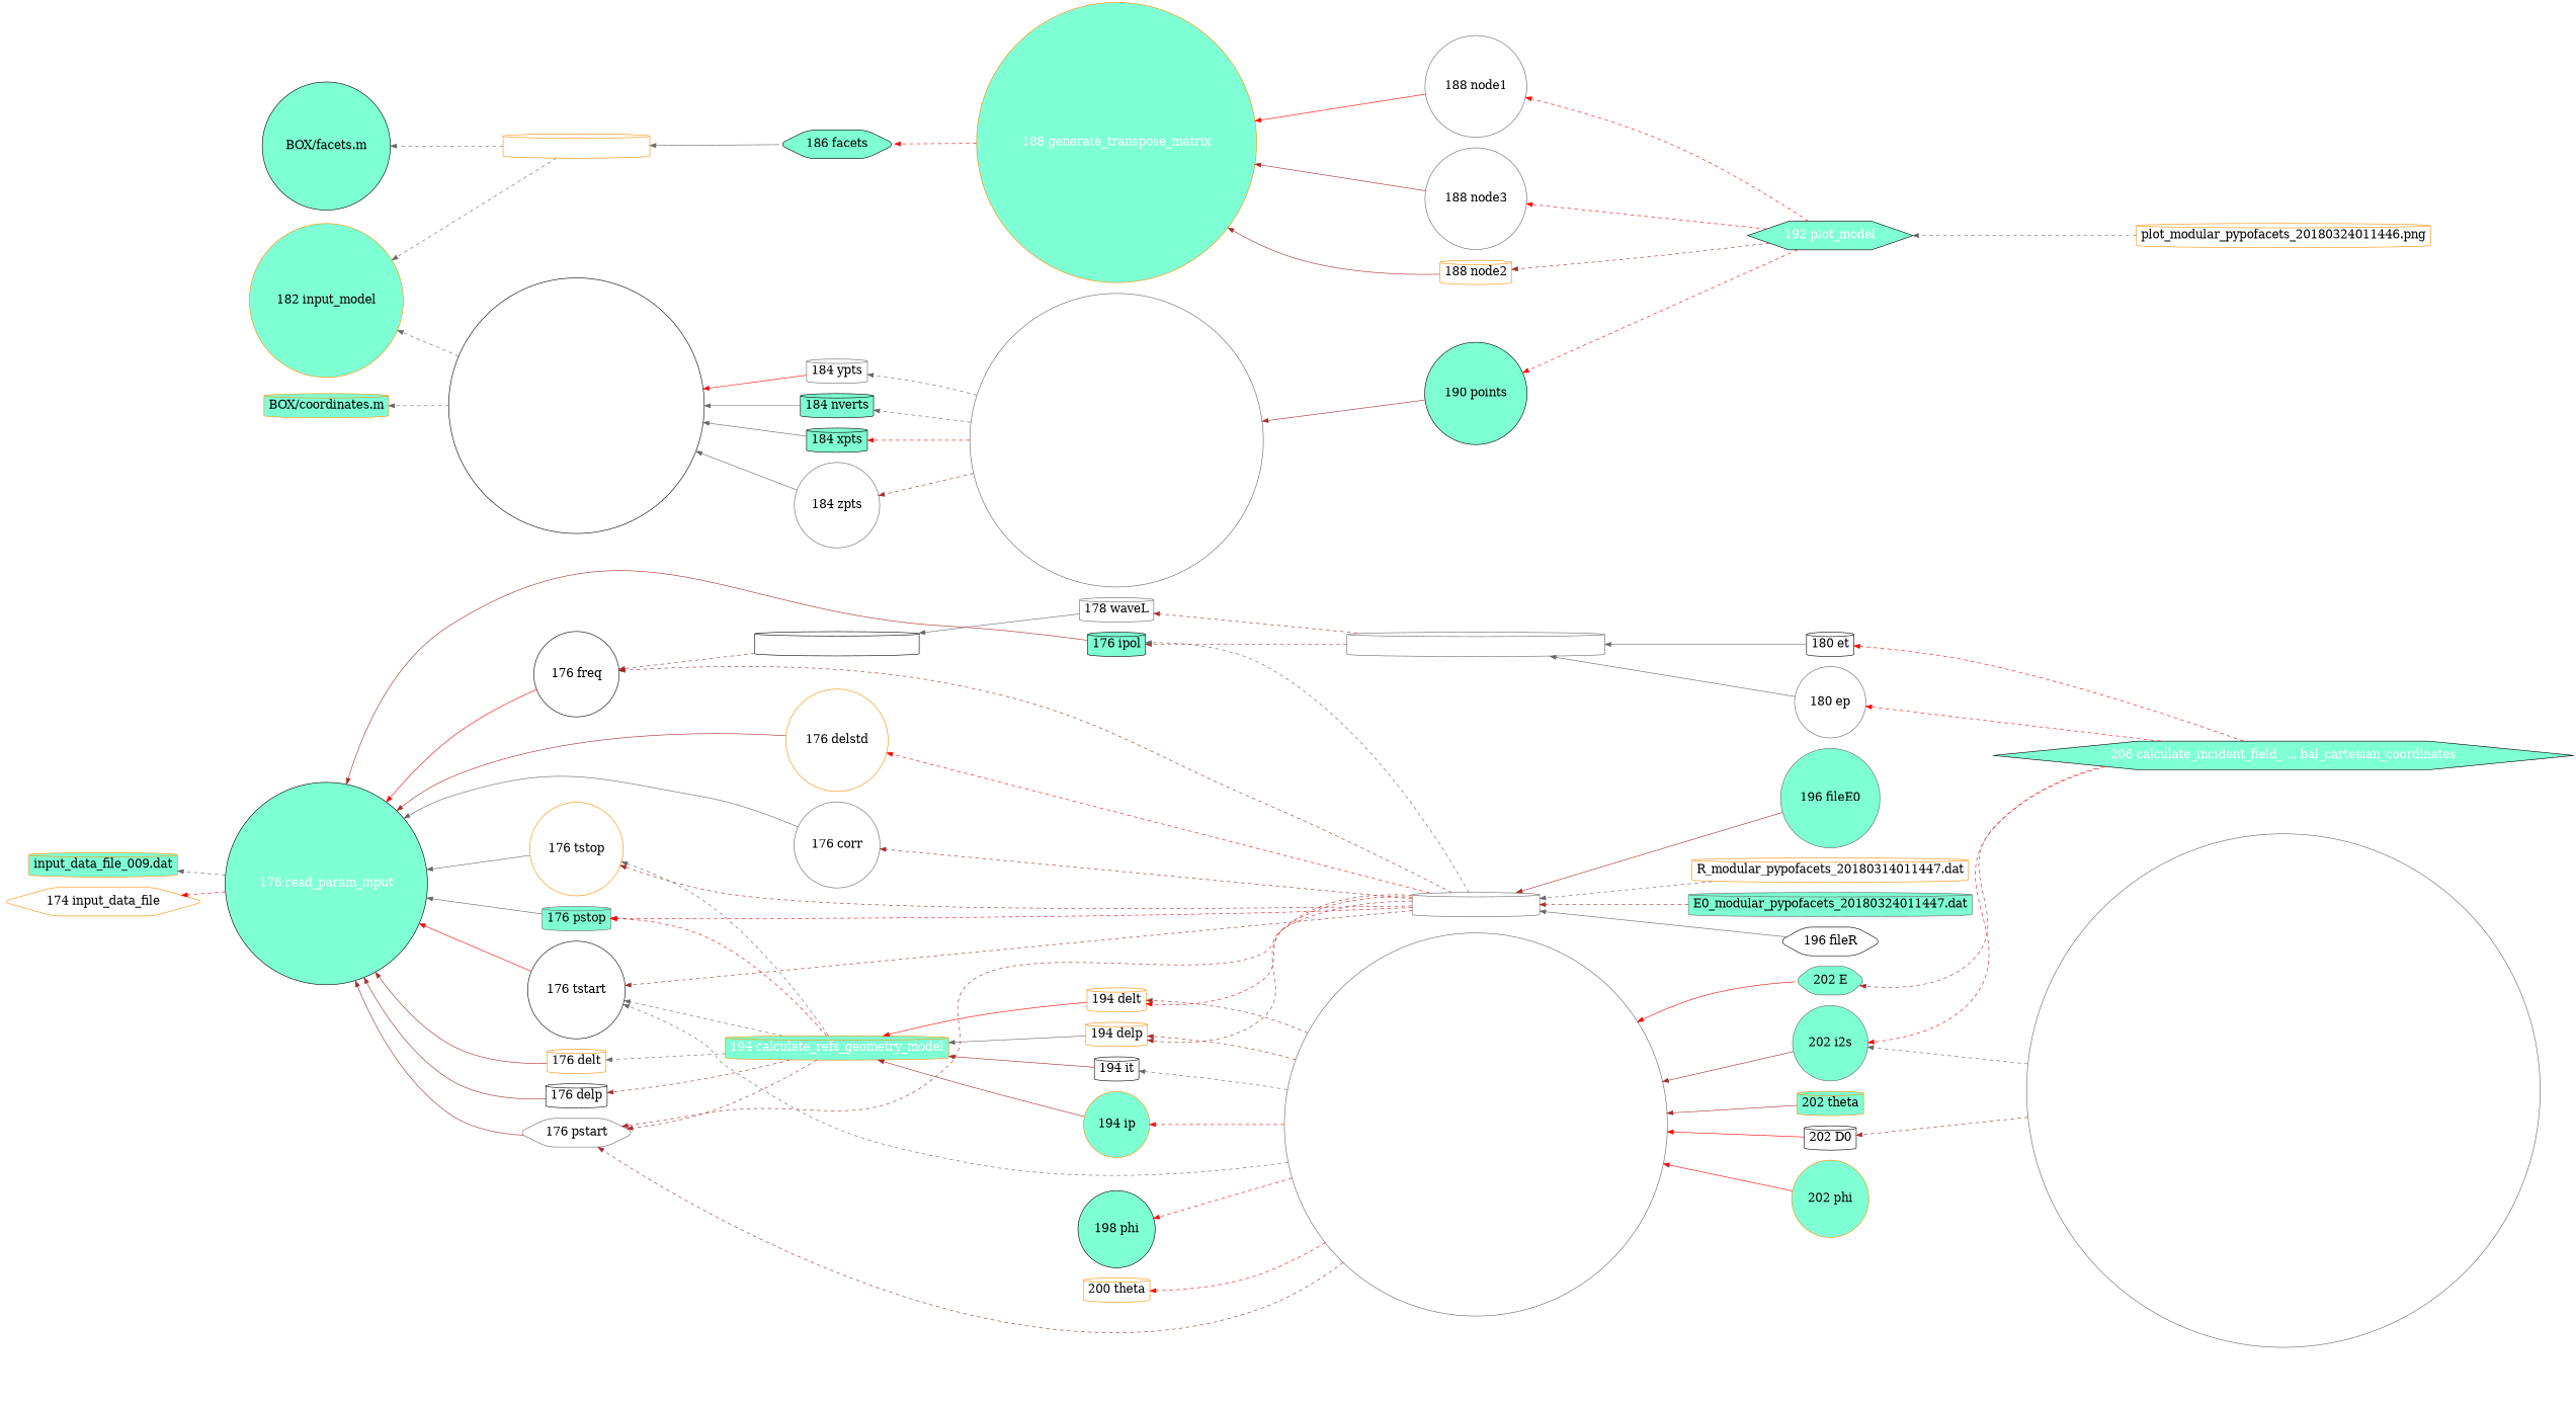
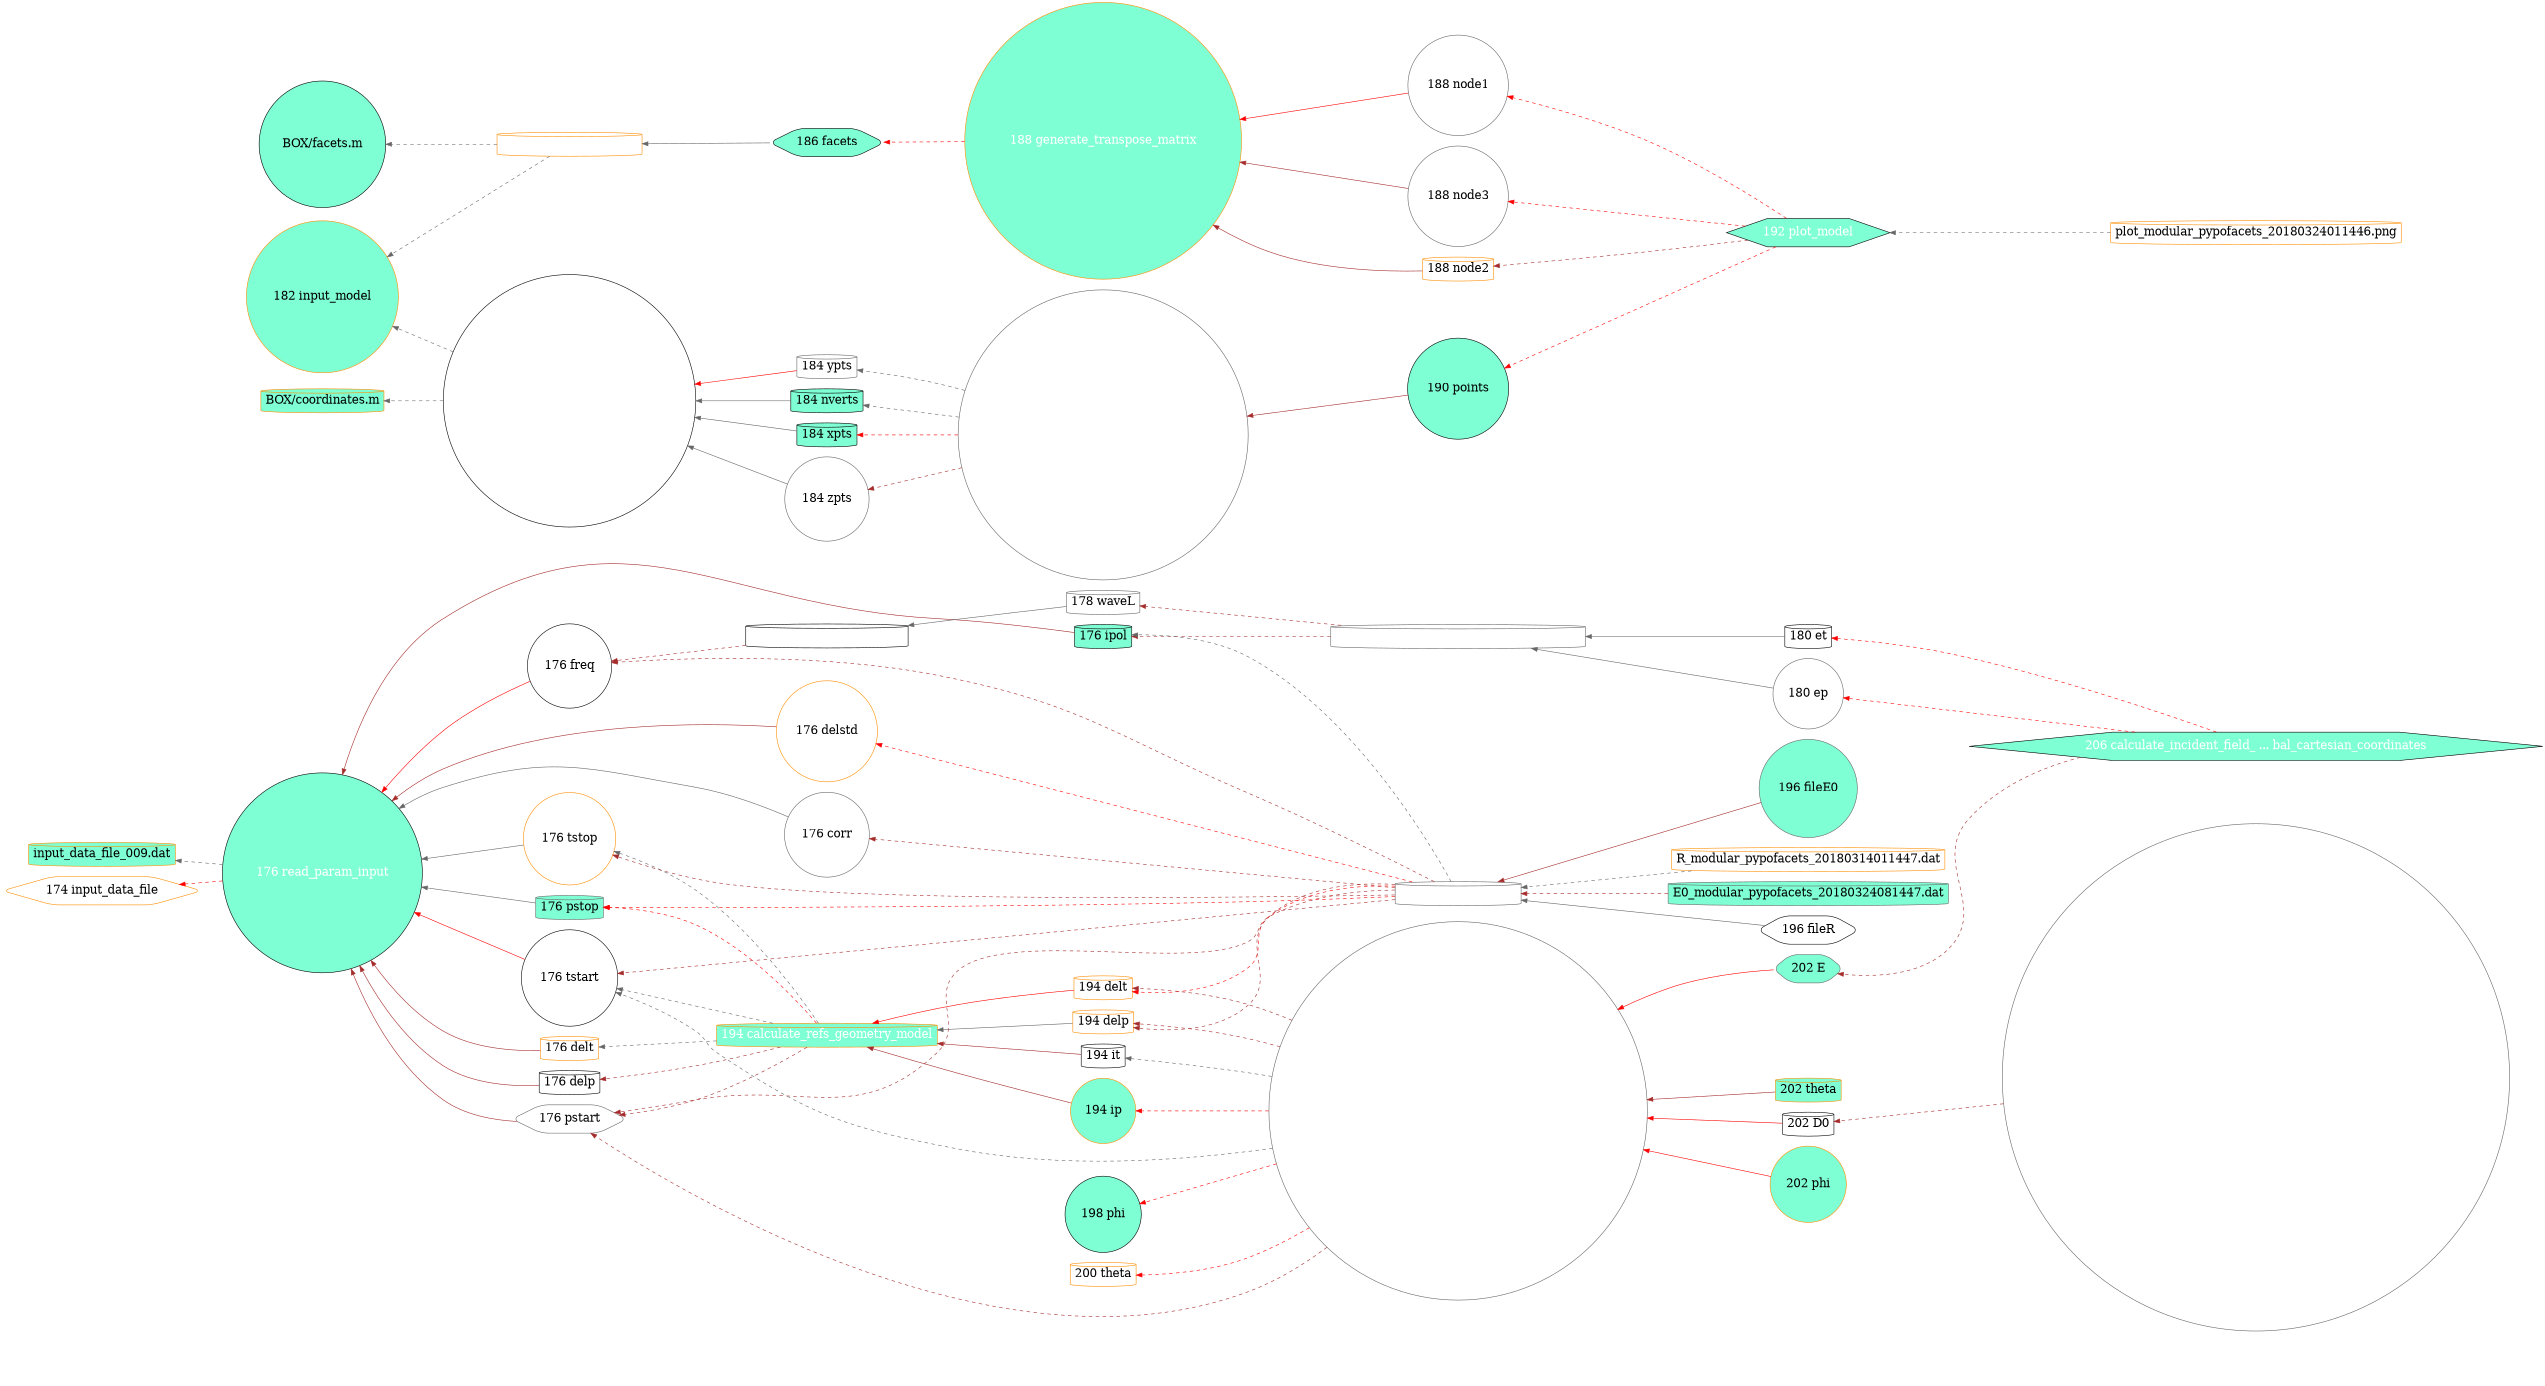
  digraph {
    rankdir=RL
    node [color=darkorange fillcolor=white fontcolor=black fontsize=20 shape=cylinder style="rounded,filled"]
    edge [color=brown style=dashed]
    n1 [fillcolor=aquamarine label="input_data_file_009.dat"]
    n2 [color=black fillcolor=aquamarine fontcolor=white label="176 read_param_input" shape=circle style=filled]
    n3 [label="174 input_data_file" shape=hexagon]
    n4 [label="176 delstd" shape=circle]
    n5 [color=black fillcolor=aquamarine label="176 ipol"]
    n6 [color=black label="176 tstart" shape=circle]
    n7 [color=gray40 label="176 pstart" shape=hexagon]
    n8 [color=black label="176 delp"]
    n9 [label="176 delt"]
    n10 [color=gray40 label="176 corr" shape=circle]
    n11 [label="176 tstop" shape=circle]
    n12 [color=black label="176 freq" shape=circle]
    n13 [color=gray40 fillcolor=aquamarine label="176 pstop"]
    n14 [color=black fontcolor=white label="178 calculate_wavelength" style=filled]
    n15 [color=gray40 label="178 waveL"]
    n16 [color=gray40 fontcolor=white label="180 calculate_incident_wave_polarization" style=filled]
    n17 [color=black label="180 et"]
    n18 [color=gray40 label="180 ep" shape=circle]
    n19 [fillcolor=aquamarine label="BOX/coordinates.m"]
    n20 [color=black fontcolor=white label="184 read_model_coordinates" shape=circle style=filled]
    n21 [fillcolor=aquamarine label="182 input_model" shape=circle]
    n22 [color=gray40 label="184 ypts"]
    n23 [color=black fillcolor=aquamarine label="184 nverts"]
    n24 [color=black fillcolor=aquamarine label="184 xpts"]
    n25 [color=gray40 label="184 zpts" shape=circle]
    n26 [color=black fillcolor=aquamarine label="BOX/facets.m" shape=circle]
    n27 [fontcolor=white label="186 read_facets_model" style=filled]
    n28 [color=black fillcolor=aquamarine label="186 facets" shape=hexagon]
    n29 [fillcolor=aquamarine fontcolor=white label="188 generate_transpose_matrix" shape=circle style=filled]
    n30 [color=gray40 label="188 node1" shape=circle]
    n31 [color=gray40 label="188 node3" shape=circle]
    n32 [label="188 node2"]
    n33 [color=gray40 fontcolor=white label="190 generate_coordinates_points" shape=circle style=filled]
    n34 [color=black fillcolor=aquamarine label="190 points" shape=circle]
    n35 [label="plot_modular_pypofacets_20180324011446.png"]
    n36 [color=black fillcolor=aquamarine fontcolor=white label="192 plot_model" shape=hexagon style=filled]
    n37 [fillcolor=aquamarine fontcolor=white label="194 calculate_refs_geometry_model" style=filled]
    n38 [fillcolor=aquamarine label="194 ip" shape=circle]
    n39 [color=black label="194 it"]
    n40 [label="194 delt"]
    n41 [label="194 delp"]
    n42 [label="R_modular_pypofacets_20180314011447.dat"]
    n43 [color=gray40 fontcolor=white label="196 prepare_output" style=filled]
-   n44 [color=gray40 fillcolor=aquamarine label="E0_modular_pypofacets_20180324011447.dat"]
+   n44 [color=gray40 fillcolor=aquamarine label="E0_modular_pypofacets_20180324081447.dat"]
    n45 [color=black label="196 fileR" shape=hexagon]
    n46 [color=gray40 fillcolor=aquamarine label="196 fileE0" shape=circle]
    n47 [color=gray40 fontcolor=white label="202 calculate_global_angles_and_directions" shape=circle style=filled]
    n48 [color=black fillcolor=aquamarine label="198 phi" shape=circle]
    n49 [label="200 theta"]
    n50 [fillcolor=aquamarine label="202 phi" shape=circle]
    n51 [color=gray40 fillcolor=aquamarine label="202 E" shape=hexagon]
-   n52 [color=gray40 fillcolor=aquamarine label="202 i2s" shape=circle]
    n53 [fillcolor=aquamarine label="202 theta"]
    n54 [color=black label="202 D0"]
    n55 [color=gray40 fontcolor=white label="204 calculate_spherical_coord ... system_radial_unit_vector" shape=circle style=filled]
    n56 [color=black fillcolor=aquamarine fontcolor=white label="206 calculate_incident_field_ ... bal_cartesian_coordinates" shape=hexagon style=filled]
    n2 -> n1 [color=gray40]
    n2 -> n3 [color=red]
    n4 -> n2 [style=""]
    n5 -> n2 [style=""]
    n6 -> n2 [color=red style=""]
    n7 -> n2 [style=""]
    n8 -> n2 [style=""]
    n9 -> n2 [style=""]
    n10 -> n2 [color=gray40 style=""]
    n11 -> n2 [color=gray40 style=""]
    n12 -> n2 [color=red style=""]
    n13 -> n2 [color=gray40 style=""]
    n14 -> n12
    n15 -> n14 [color=gray40 style=""]
    n16 -> n5
    n16 -> n15
    n17 -> n16 [color=gray40 style=""]
    n18 -> n16 [color=gray40 style=""]
    n20 -> n19 [color=gray40]
    n20 -> n21 [color=gray40]
    n22 -> n20 [color=red style=""]
    n23 -> n20 [color=gray40 style=""]
    n24 -> n20 [color=gray40 style=""]
    n25 -> n20 [color=gray40 style=""]
    n27 -> n21 [color=gray40]
    n27 -> n26 [color=gray40]
    n28 -> n27 [color=gray40 style=""]
    n29 -> n28 [color=red]
    n30 -> n29 [color=red style=""]
    n31 -> n29 [style=""]
    n32 -> n29 [style=""]
    n33 -> n22 [color=gray40]
    n33 -> n23 [color=gray40]
    n33 -> n24 [color=red]
    n33 -> n25
    n34 -> n33 [style=""]
    n35 -> n36 [color=gray40]
    n36 -> n30 [color=red]
    n36 -> n31 [color=red]
    n36 -> n32
    n36 -> n34 [color=red]
    n37 -> n6 [color=gray40]
    n37 -> n7
    n37 -> n8
    n37 -> n9 [color=gray40]
    n37 -> n11 [color=gray40]
    n37 -> n13 [color=red]
    n38 -> n37 [style=""]
    n39 -> n37 [style=""]
    n40 -> n37 [color=red style=""]
    n41 -> n37 [color=gray40 style=""]
    n42 -> n43 [color=gray40]
    n43 -> n4 [color=red]
    n43 -> n5 [color=gray40]
    n43 -> n6
    n43 -> n7
    n43 -> n10
    n43 -> n11
    n43 -> n12
    n43 -> n13 [color=red]
    n43 -> n40 [color=red]
    n43 -> n41
    n44 -> n43
    n45 -> n43 [color=gray40 style=""]
    n46 -> n43 [style=""]
    n47 -> n6 [color=gray40]
    n47 -> n7
    n47 -> n38 [color=red]
    n47 -> n39 [color=gray40]
    n47 -> n40
    n47 -> n41
    n47 -> n48 [color=red]
    n47 -> n49 [color=red]
    n50 -> n47 [color=red style=""]
    n51 -> n47 [color=red style=""]
-   n52 -> n47 [style=""]
    n53 -> n47 [style=""]
    n54 -> n47 [color=red style=""]
-   n55 -> n52 [color=gray40]
    n55 -> n54
    n56 -> n17 [color=red]
    n56 -> n18 [color=red]
    n56 -> n51
-   n56 -> n52 [color=red]
  }
